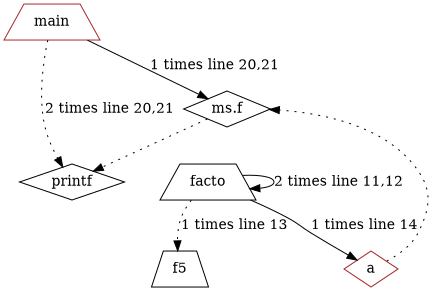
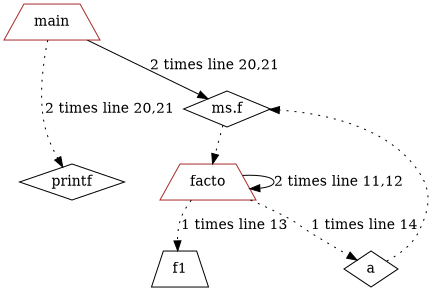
  digraph {
    node [color=black shape=diamond]
    edge [color=black style=dotted]
    printf
    main [color=brown shape=trapezium]
    "ms.f"
-   facto [shape=trapezium]
-   f1 [shape=trapezium label=f5]
-   a [color=brown]
+   facto [color=brown shape=trapezium]
+   f1 [shape=trapezium]
+   a
    main -> printf [label="2 times line 20,21"]
-   main -> "ms.f" [label="1 times line 20,21" style=""]
-   "ms.f" -> printf
+   main -> "ms.f" [label="2 times line 20,21" style=""]
+   "ms.f" -> facto
    facto -> facto [label="2 times line 11,12" style=""]
    facto -> f1 [label="1 times line 13"]
-   facto -> a [label="1 times line 14" style=""]
+   facto -> a [label="1 times line 14"]
    a -> "ms.f"
  }
